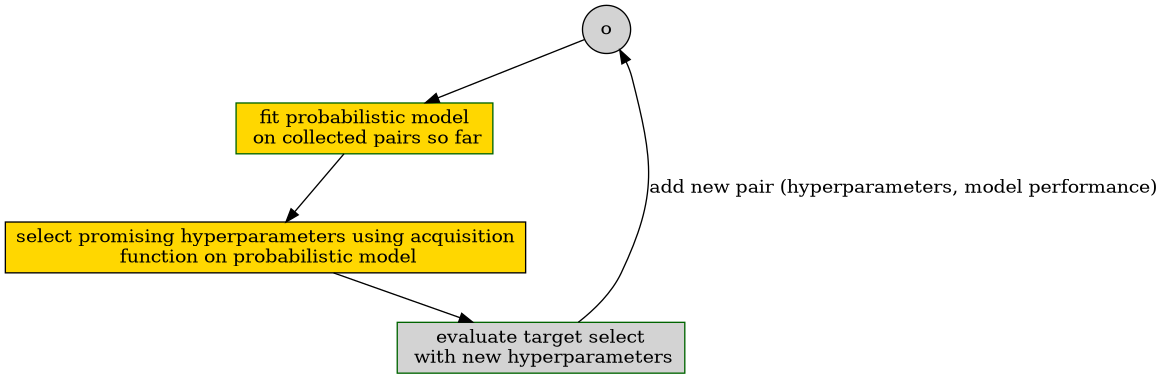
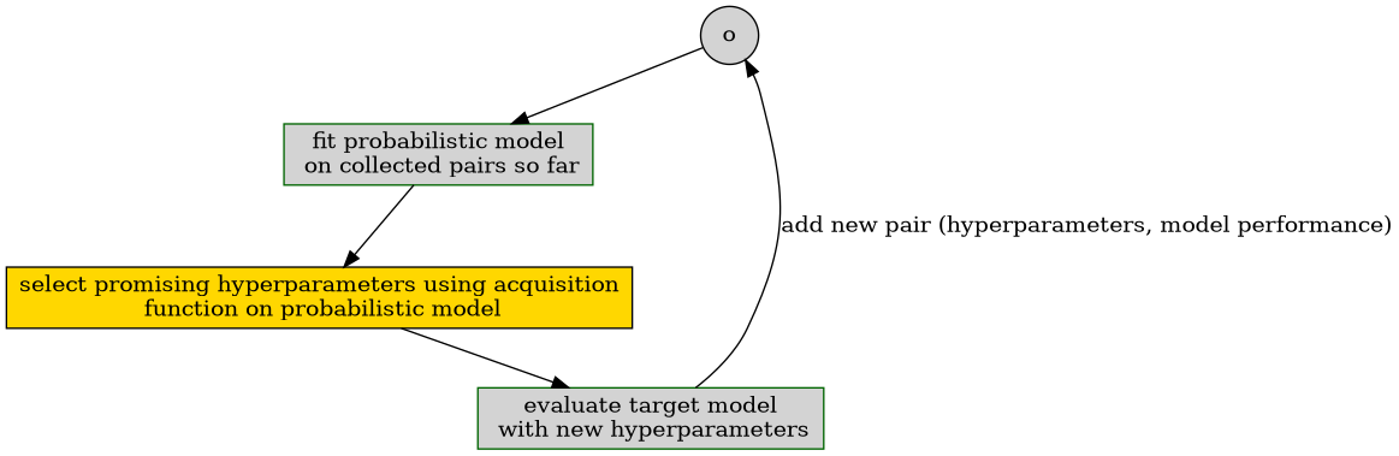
  digraph {
    fontname="DejaVu Serif"
    nodesep=2
    rankdir=TB
    node [color=black fillcolor=lightgrey fontname="DejaVu Serif" shape=rect style=filled]
    edge [fontname="DejaVu Serif"]
    o [shape=circle]
-   n2 [color=darkgreen fillcolor=gold label="fit probabilistic model\n on collected pairs so far"]
+   n2 [color=darkgreen label="fit probabilistic model\n on collected pairs so far"]
    n3 [fillcolor=gold label="select promising hyperparameters using acquisition\n function on probabilistic model"]
-   n4 [color=darkgreen label="evaluate target select\n with new hyperparameters"]
+   n4 [color=darkgreen label="evaluate target model\n with new hyperparameters"]
    o -> n2
    n2 -> n3
    n3 -> n4
    n4 -> o [label="add new pair (hyperparameters, model performance)"]
  }
